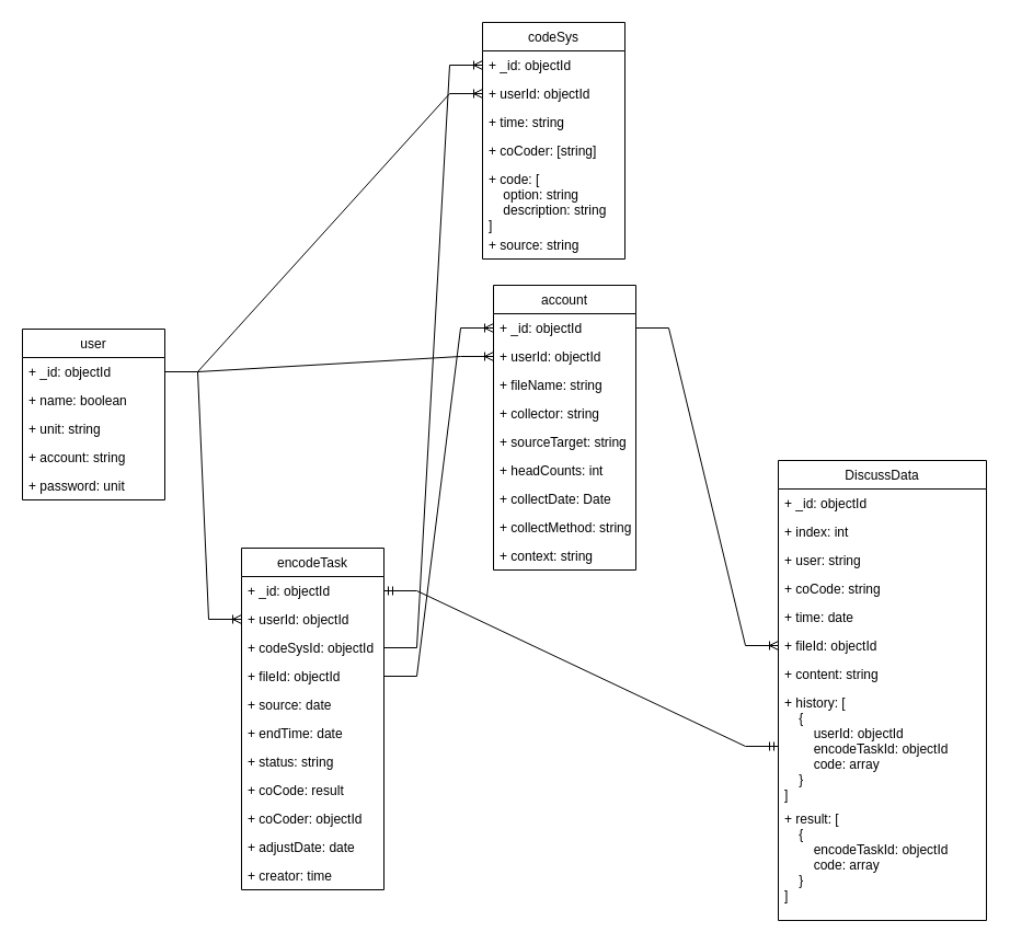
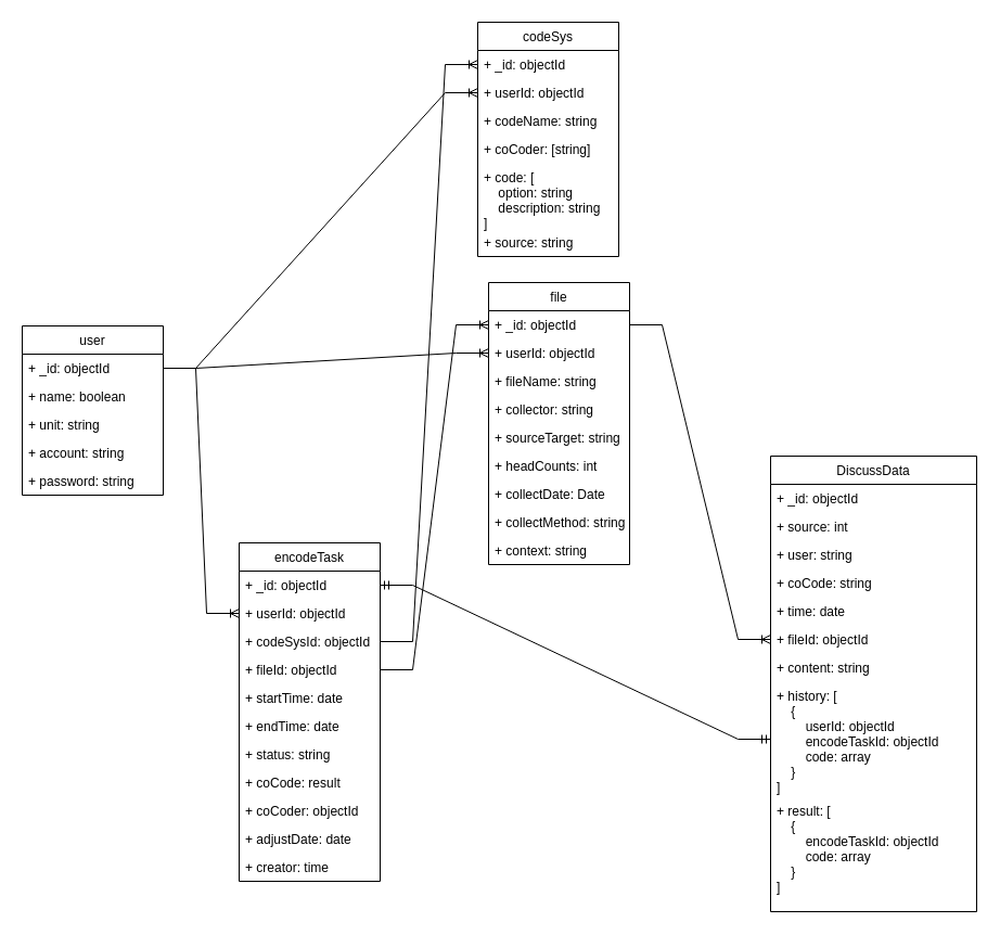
  <mxCell id="0" />
  <mxCell id="1" parent="0" />
  <mxCell id="2" value="user" style="swimlane;fontStyle=0;childLayout=stackLayout;horizontal=1;startSize=26;fillColor=none;horizontalStack=0;resizeParent=1;resizeParentMax=0;resizeLast=0;collapsible=1;marginBottom=0;" parent="1" vertex="1"><mxGeometry x="20" y="300" width="130" height="156" as="geometry"><mxRectangle x="170" y="-360" width="60" height="26" as="alternateBounds" /></mxGeometry></mxCell>
  <mxCell id="3" value="+ _id: objectId" style="text;strokeColor=none;fillColor=none;align=left;verticalAlign=top;spacingLeft=4;spacingRight=4;overflow=hidden;rotatable=0;points=[[0,0.5],[1,0.5]];portConstraint=eastwest;" parent="2" vertex="1"><mxGeometry y="26" width="130" height="26" as="geometry" /></mxCell>
  <mxCell id="4" value="+ name: boolean" style="text;strokeColor=none;fillColor=none;align=left;verticalAlign=top;spacingLeft=4;spacingRight=4;overflow=hidden;rotatable=0;points=[[0,0.5],[1,0.5]];portConstraint=eastwest;" parent="2" vertex="1"><mxGeometry y="52" width="130" height="26" as="geometry" /></mxCell>
  <mxCell id="5" value="+ unit: string" style="text;strokeColor=none;fillColor=none;align=left;verticalAlign=top;spacingLeft=4;spacingRight=4;overflow=hidden;rotatable=0;points=[[0,0.5],[1,0.5]];portConstraint=eastwest;" parent="2" vertex="1"><mxGeometry y="78" width="130" height="26" as="geometry" /></mxCell>
  <mxCell id="6" value="+ account: string" style="text;strokeColor=none;fillColor=none;align=left;verticalAlign=top;spacingLeft=4;spacingRight=4;overflow=hidden;rotatable=0;points=[[0,0.5],[1,0.5]];portConstraint=eastwest;" parent="2" vertex="1"><mxGeometry y="104" width="130" height="26" as="geometry" /></mxCell>
- <mxCell id="7" value="+ password: unit" style="text;strokeColor=none;fillColor=none;align=left;verticalAlign=top;spacingLeft=4;spacingRight=4;overflow=hidden;rotatable=0;points=[[0,0.5],[1,0.5]];portConstraint=eastwest;" parent="2" vertex="1"><mxGeometry y="130" width="130" height="26" as="geometry" /></mxCell>
- <mxCell id="8" value="account" style="swimlane;fontStyle=0;childLayout=stackLayout;horizontal=1;startSize=26;fillColor=none;horizontalStack=0;resizeParent=1;resizeParentMax=0;resizeLast=0;collapsible=1;marginBottom=0;" parent="1" vertex="1"><mxGeometry x="450" y="260" width="130" height="260" as="geometry"><mxRectangle x="170" y="-360" width="60" height="26" as="alternateBounds" /></mxGeometry></mxCell>
+ <mxCell id="7" value="+ password: string" style="text;strokeColor=none;fillColor=none;align=left;verticalAlign=top;spacingLeft=4;spacingRight=4;overflow=hidden;rotatable=0;points=[[0,0.5],[1,0.5]];portConstraint=eastwest;" parent="2" vertex="1"><mxGeometry y="130" width="130" height="26" as="geometry" /></mxCell>
+ <mxCell id="8" value="file" style="swimlane;fontStyle=0;childLayout=stackLayout;horizontal=1;startSize=26;fillColor=none;horizontalStack=0;resizeParent=1;resizeParentMax=0;resizeLast=0;collapsible=1;marginBottom=0;" parent="1" vertex="1"><mxGeometry x="450" y="260" width="130" height="260" as="geometry"><mxRectangle x="170" y="-360" width="60" height="26" as="alternateBounds" /></mxGeometry></mxCell>
  <mxCell id="9" value="+ _id: objectId" style="text;strokeColor=none;fillColor=none;align=left;verticalAlign=top;spacingLeft=4;spacingRight=4;overflow=hidden;rotatable=0;points=[[0,0.5],[1,0.5]];portConstraint=eastwest;" parent="8" vertex="1"><mxGeometry y="26" width="130" height="26" as="geometry" /></mxCell>
  <mxCell id="10" value="+ userId: objectId" style="text;strokeColor=none;fillColor=none;align=left;verticalAlign=top;spacingLeft=4;spacingRight=4;overflow=hidden;rotatable=0;points=[[0,0.5],[1,0.5]];portConstraint=eastwest;" parent="8" vertex="1"><mxGeometry y="52" width="130" height="26" as="geometry" /></mxCell>
  <mxCell id="11" value="+ fileName: string" style="text;strokeColor=none;fillColor=none;align=left;verticalAlign=top;spacingLeft=4;spacingRight=4;overflow=hidden;rotatable=0;points=[[0,0.5],[1,0.5]];portConstraint=eastwest;" parent="8" vertex="1"><mxGeometry y="78" width="130" height="26" as="geometry" /></mxCell>
  <mxCell id="12" value="+ collector: string" style="text;strokeColor=none;fillColor=none;align=left;verticalAlign=top;spacingLeft=4;spacingRight=4;overflow=hidden;rotatable=0;points=[[0,0.5],[1,0.5]];portConstraint=eastwest;" parent="8" vertex="1"><mxGeometry y="104" width="130" height="26" as="geometry" /></mxCell>
  <mxCell id="13" value="+ sourceTarget: string" style="text;strokeColor=none;fillColor=none;align=left;verticalAlign=top;spacingLeft=4;spacingRight=4;overflow=hidden;rotatable=0;points=[[0,0.5],[1,0.5]];portConstraint=eastwest;" parent="8" vertex="1"><mxGeometry y="130" width="130" height="26" as="geometry" /></mxCell>
  <mxCell id="14" value="+ headCounts: int" style="text;strokeColor=none;fillColor=none;align=left;verticalAlign=top;spacingLeft=4;spacingRight=4;overflow=hidden;rotatable=0;points=[[0,0.5],[1,0.5]];portConstraint=eastwest;" parent="8" vertex="1"><mxGeometry y="156" width="130" height="26" as="geometry" /></mxCell>
  <mxCell id="15" value="+ collectDate: Date" style="text;strokeColor=none;fillColor=none;align=left;verticalAlign=top;spacingLeft=4;spacingRight=4;overflow=hidden;rotatable=0;points=[[0,0.5],[1,0.5]];portConstraint=eastwest;" parent="8" vertex="1"><mxGeometry y="182" width="130" height="26" as="geometry" /></mxCell>
  <mxCell id="16" value="+ collectMethod: string" style="text;strokeColor=none;fillColor=none;align=left;verticalAlign=top;spacingLeft=4;spacingRight=4;overflow=hidden;rotatable=0;points=[[0,0.5],[1,0.5]];portConstraint=eastwest;" parent="8" vertex="1"><mxGeometry y="208" width="130" height="26" as="geometry" /></mxCell>
  <mxCell id="17" value="+ context: string" style="text;strokeColor=none;fillColor=none;align=left;verticalAlign=top;spacingLeft=4;spacingRight=4;overflow=hidden;rotatable=0;points=[[0,0.5],[1,0.5]];portConstraint=eastwest;" parent="8" vertex="1"><mxGeometry y="234" width="130" height="26" as="geometry" /></mxCell>
  <mxCell id="18" value="" style="edgeStyle=entityRelationEdgeStyle;fontSize=12;html=1;endArrow=ERoneToMany;rounded=0;exitX=1;exitY=0.5;exitDx=0;exitDy=0;entryX=0;entryY=0.5;entryDx=0;entryDy=0;" parent="1" source="3" target="10" edge="1"><mxGeometry width="100" height="100" relative="1" as="geometry"><mxPoint x="140" y="520" as="sourcePoint" /><mxPoint x="260" y="400" as="targetPoint" /></mxGeometry></mxCell>
  <mxCell id="19" value="codeSys" style="swimlane;fontStyle=0;childLayout=stackLayout;horizontal=1;startSize=26;fillColor=none;horizontalStack=0;resizeParent=1;resizeParentMax=0;resizeLast=0;collapsible=1;marginBottom=0;" parent="1" vertex="1"><mxGeometry x="440" y="20" width="130" height="216" as="geometry"><mxRectangle x="170" y="-360" width="60" height="26" as="alternateBounds" /></mxGeometry></mxCell>
  <mxCell id="20" value="+ _id: objectId" style="text;strokeColor=none;fillColor=none;align=left;verticalAlign=top;spacingLeft=4;spacingRight=4;overflow=hidden;rotatable=0;points=[[0,0.5],[1,0.5]];portConstraint=eastwest;" parent="19" vertex="1"><mxGeometry y="26" width="130" height="26" as="geometry" /></mxCell>
  <mxCell id="21" value="+ userId: objectId" style="text;strokeColor=none;fillColor=none;align=left;verticalAlign=top;spacingLeft=4;spacingRight=4;overflow=hidden;rotatable=0;points=[[0,0.5],[1,0.5]];portConstraint=eastwest;" parent="19" vertex="1"><mxGeometry y="52" width="130" height="26" as="geometry" /></mxCell>
- <mxCell id="22" value="+ time: string" style="text;strokeColor=none;fillColor=none;align=left;verticalAlign=top;spacingLeft=4;spacingRight=4;overflow=hidden;rotatable=0;points=[[0,0.5],[1,0.5]];portConstraint=eastwest;" parent="19" vertex="1"><mxGeometry y="78" width="130" height="26" as="geometry" /></mxCell>
+ <mxCell id="22" value="+ codeName: string" style="text;strokeColor=none;fillColor=none;align=left;verticalAlign=top;spacingLeft=4;spacingRight=4;overflow=hidden;rotatable=0;points=[[0,0.5],[1,0.5]];portConstraint=eastwest;" parent="19" vertex="1"><mxGeometry y="78" width="130" height="26" as="geometry" /></mxCell>
  <mxCell id="23" value="+ coCoder: [string]" style="text;strokeColor=none;fillColor=none;align=left;verticalAlign=top;spacingLeft=4;spacingRight=4;overflow=hidden;rotatable=0;points=[[0,0.5],[1,0.5]];portConstraint=eastwest;" parent="19" vertex="1"><mxGeometry y="104" width="130" height="26" as="geometry" /></mxCell>
  <mxCell id="24" value="+ code: [&#10;    option: string&#10;    description: string&#10;]" style="text;strokeColor=none;fillColor=none;align=left;verticalAlign=top;spacingLeft=4;spacingRight=4;overflow=hidden;rotatable=0;points=[[0,0.5],[1,0.5]];portConstraint=eastwest;" parent="19" vertex="1"><mxGeometry y="130" width="130" height="60" as="geometry" /></mxCell>
  <mxCell id="25" value="+ source: string" style="text;strokeColor=none;fillColor=none;align=left;verticalAlign=top;spacingLeft=4;spacingRight=4;overflow=hidden;rotatable=0;points=[[0,0.5],[1,0.5]];portConstraint=eastwest;" parent="19" vertex="1"><mxGeometry y="190" width="130" height="26" as="geometry" /></mxCell>
  <mxCell id="26" value="" style="edgeStyle=entityRelationEdgeStyle;fontSize=12;html=1;endArrow=ERoneToMany;rounded=0;exitX=1;exitY=0.5;exitDx=0;exitDy=0;entryX=0;entryY=0.5;entryDx=0;entryDy=0;" parent="1" source="3" target="21" edge="1"><mxGeometry width="100" height="100" relative="1" as="geometry"><mxPoint x="160" y="349" as="sourcePoint" /><mxPoint x="220" y="210" as="targetPoint" /></mxGeometry></mxCell>
  <mxCell id="27" value="encodeTask" style="swimlane;fontStyle=0;childLayout=stackLayout;horizontal=1;startSize=26;fillColor=none;horizontalStack=0;resizeParent=1;resizeParentMax=0;resizeLast=0;collapsible=1;marginBottom=0;" parent="1" vertex="1"><mxGeometry x="220" y="500" width="130" height="312" as="geometry"><mxRectangle x="360" y="-240" width="60" height="26" as="alternateBounds" /></mxGeometry></mxCell>
  <mxCell id="28" value="+ _id: objectId" style="text;strokeColor=none;fillColor=none;align=left;verticalAlign=top;spacingLeft=4;spacingRight=4;overflow=hidden;rotatable=0;points=[[0,0.5],[1,0.5]];portConstraint=eastwest;" parent="27" vertex="1"><mxGeometry y="26" width="130" height="26" as="geometry" /></mxCell>
  <mxCell id="29" value="+ userId: objectId" style="text;strokeColor=none;fillColor=none;align=left;verticalAlign=top;spacingLeft=4;spacingRight=4;overflow=hidden;rotatable=0;points=[[0,0.5],[1,0.5]];portConstraint=eastwest;" parent="27" vertex="1"><mxGeometry y="52" width="130" height="26" as="geometry" /></mxCell>
  <mxCell id="30" value="+ codeSysId: objectId" style="text;strokeColor=none;fillColor=none;align=left;verticalAlign=top;spacingLeft=4;spacingRight=4;overflow=hidden;rotatable=0;points=[[0,0.5],[1,0.5]];portConstraint=eastwest;" parent="27" vertex="1"><mxGeometry y="78" width="130" height="26" as="geometry" /></mxCell>
  <mxCell id="31" value="+ fileId: objectId" style="text;strokeColor=none;fillColor=none;align=left;verticalAlign=top;spacingLeft=4;spacingRight=4;overflow=hidden;rotatable=0;points=[[0,0.5],[1,0.5]];portConstraint=eastwest;" parent="27" vertex="1"><mxGeometry y="104" width="130" height="26" as="geometry" /></mxCell>
- <mxCell id="32" value="+ source: date" style="text;strokeColor=none;fillColor=none;align=left;verticalAlign=top;spacingLeft=4;spacingRight=4;overflow=hidden;rotatable=0;points=[[0,0.5],[1,0.5]];portConstraint=eastwest;" parent="27" vertex="1"><mxGeometry y="130" width="130" height="26" as="geometry" /></mxCell>
+ <mxCell id="32" value="+ startTime: date" style="text;strokeColor=none;fillColor=none;align=left;verticalAlign=top;spacingLeft=4;spacingRight=4;overflow=hidden;rotatable=0;points=[[0,0.5],[1,0.5]];portConstraint=eastwest;" parent="27" vertex="1"><mxGeometry y="130" width="130" height="26" as="geometry" /></mxCell>
  <mxCell id="33" value="+ endTime: date" style="text;strokeColor=none;fillColor=none;align=left;verticalAlign=top;spacingLeft=4;spacingRight=4;overflow=hidden;rotatable=0;points=[[0,0.5],[1,0.5]];portConstraint=eastwest;" parent="27" vertex="1"><mxGeometry y="156" width="130" height="26" as="geometry" /></mxCell>
  <mxCell id="34" value="+ status: string" style="text;strokeColor=none;fillColor=none;align=left;verticalAlign=top;spacingLeft=4;spacingRight=4;overflow=hidden;rotatable=0;points=[[0,0.5],[1,0.5]];portConstraint=eastwest;" parent="27" vertex="1"><mxGeometry y="182" width="130" height="26" as="geometry" /></mxCell>
  <mxCell id="35" value="+ coCode: result" style="text;strokeColor=none;fillColor=none;align=left;verticalAlign=top;spacingLeft=4;spacingRight=4;overflow=hidden;rotatable=0;points=[[0,0.5],[1,0.5]];portConstraint=eastwest;" parent="27" vertex="1"><mxGeometry y="208" width="130" height="26" as="geometry" /></mxCell>
  <mxCell id="36" value="+ coCoder: objectId" style="text;strokeColor=none;fillColor=none;align=left;verticalAlign=top;spacingLeft=4;spacingRight=4;overflow=hidden;rotatable=0;points=[[0,0.5],[1,0.5]];portConstraint=eastwest;" parent="27" vertex="1"><mxGeometry y="234" width="130" height="26" as="geometry" /></mxCell>
  <mxCell id="37" value="+ adjustDate: date " style="text;strokeColor=none;fillColor=none;align=left;verticalAlign=top;spacingLeft=4;spacingRight=4;overflow=hidden;rotatable=0;points=[[0,0.5],[1,0.5]];portConstraint=eastwest;" parent="27" vertex="1"><mxGeometry y="260" width="130" height="26" as="geometry" /></mxCell>
  <mxCell id="38" value="+ creator: time" style="text;strokeColor=none;fillColor=none;align=left;verticalAlign=top;spacingLeft=4;spacingRight=4;overflow=hidden;rotatable=0;points=[[0,0.5],[1,0.5]];portConstraint=eastwest;" parent="27" vertex="1"><mxGeometry y="286" width="130" height="26" as="geometry" /></mxCell>
  <mxCell id="39" value="" style="edgeStyle=entityRelationEdgeStyle;fontSize=12;html=1;endArrow=ERoneToMany;rounded=0;entryX=0;entryY=0.5;entryDx=0;entryDy=0;exitX=1;exitY=0.5;exitDx=0;exitDy=0;" parent="1" source="3" target="29" edge="1"><mxGeometry width="100" height="100" relative="1" as="geometry"><mxPoint x="150" y="475" as="sourcePoint" /><mxPoint x="280" y="470" as="targetPoint" /></mxGeometry></mxCell>
  <mxCell id="40" value="DiscussData" style="swimlane;fontStyle=0;childLayout=stackLayout;horizontal=1;startSize=26;fillColor=none;horizontalStack=0;resizeParent=1;resizeParentMax=0;resizeLast=0;collapsible=1;marginBottom=0;" parent="1" vertex="1"><mxGeometry x="710" y="420" width="190" height="420" as="geometry"><mxRectangle x="170" y="-360" width="60" height="26" as="alternateBounds" /></mxGeometry></mxCell>
  <mxCell id="41" value="+ _id: objectId" style="text;strokeColor=none;fillColor=none;align=left;verticalAlign=top;spacingLeft=4;spacingRight=4;overflow=hidden;rotatable=0;points=[[0,0.5],[1,0.5]];portConstraint=eastwest;" parent="40" vertex="1"><mxGeometry y="26" width="190" height="26" as="geometry" /></mxCell>
- <mxCell id="42" value="+ index: int" style="text;strokeColor=none;fillColor=none;align=left;verticalAlign=top;spacingLeft=4;spacingRight=4;overflow=hidden;rotatable=0;points=[[0,0.5],[1,0.5]];portConstraint=eastwest;" parent="40" vertex="1"><mxGeometry y="52" width="190" height="26" as="geometry" /></mxCell>
+ <mxCell id="42" value="+ source: int" style="text;strokeColor=none;fillColor=none;align=left;verticalAlign=top;spacingLeft=4;spacingRight=4;overflow=hidden;rotatable=0;points=[[0,0.5],[1,0.5]];portConstraint=eastwest;" parent="40" vertex="1"><mxGeometry y="52" width="190" height="26" as="geometry" /></mxCell>
  <mxCell id="43" value="+ user: string" style="text;strokeColor=none;fillColor=none;align=left;verticalAlign=top;spacingLeft=4;spacingRight=4;overflow=hidden;rotatable=0;points=[[0,0.5],[1,0.5]];portConstraint=eastwest;" parent="40" vertex="1"><mxGeometry y="78" width="190" height="26" as="geometry" /></mxCell>
  <mxCell id="44" value="+ coCode: string" style="text;strokeColor=none;fillColor=none;align=left;verticalAlign=top;spacingLeft=4;spacingRight=4;overflow=hidden;rotatable=0;points=[[0,0.5],[1,0.5]];portConstraint=eastwest;" parent="40" vertex="1"><mxGeometry y="104" width="190" height="26" as="geometry" /></mxCell>
  <mxCell id="45" value="+ time: date" style="text;strokeColor=none;fillColor=none;align=left;verticalAlign=top;spacingLeft=4;spacingRight=4;overflow=hidden;rotatable=0;points=[[0,0.5],[1,0.5]];portConstraint=eastwest;" parent="40" vertex="1"><mxGeometry y="130" width="190" height="26" as="geometry" /></mxCell>
  <mxCell id="46" value="+ fileId: objectId" style="text;strokeColor=none;fillColor=none;align=left;verticalAlign=top;spacingLeft=4;spacingRight=4;overflow=hidden;rotatable=0;points=[[0,0.5],[1,0.5]];portConstraint=eastwest;" parent="40" vertex="1"><mxGeometry y="156" width="190" height="26" as="geometry" /></mxCell>
  <mxCell id="47" value="+ content: string" style="text;strokeColor=none;fillColor=none;align=left;verticalAlign=top;spacingLeft=4;spacingRight=4;overflow=hidden;rotatable=0;points=[[0,0.5],[1,0.5]];portConstraint=eastwest;" parent="40" vertex="1"><mxGeometry y="182" width="190" height="26" as="geometry" /></mxCell>
  <mxCell id="48" value="+ history: [&#10;    {&#10;        userId: objectId&#10;        encodeTaskId: objectId&#10;        code: array&#10;    }&#10;]" style="text;strokeColor=none;fillColor=none;align=left;verticalAlign=top;spacingLeft=4;spacingRight=4;overflow=hidden;rotatable=0;points=[[0,0.5],[1,0.5]];portConstraint=eastwest;" parent="40" vertex="1"><mxGeometry y="208" width="190" height="106" as="geometry" /></mxCell>
  <mxCell id="49" value="+ result: [&#10;    {&#10;        encodeTaskId: objectId&#10;        code: array&#10;    }&#10;]" style="text;strokeColor=none;fillColor=none;align=left;verticalAlign=top;spacingLeft=4;spacingRight=4;overflow=hidden;rotatable=0;points=[[0,0.5],[1,0.5]];portConstraint=eastwest;" parent="40" vertex="1"><mxGeometry y="314" width="190" height="106" as="geometry" /></mxCell>
  <mxCell id="50" value="" style="edgeStyle=entityRelationEdgeStyle;fontSize=12;html=1;endArrow=ERoneToMany;rounded=0;exitX=1;exitY=0.5;exitDx=0;exitDy=0;entryX=0;entryY=0.5;entryDx=0;entryDy=0;" parent="1" source="9" target="46" edge="1"><mxGeometry width="100" height="100" relative="1" as="geometry"><mxPoint x="600" y="480" as="sourcePoint" /><mxPoint x="700" y="380" as="targetPoint" /></mxGeometry></mxCell>
  <mxCell id="51" value="" style="edgeStyle=entityRelationEdgeStyle;fontSize=12;html=1;endArrow=ERmandOne;startArrow=ERmandOne;rounded=0;entryX=0;entryY=0.5;entryDx=0;entryDy=0;" parent="1" source="28" target="48" edge="1"><mxGeometry width="100" height="100" relative="1" as="geometry"><mxPoint x="380" y="570" as="sourcePoint" /><mxPoint x="540" y="560" as="targetPoint" /></mxGeometry></mxCell>
  <mxCell id="52" value="" style="edgeStyle=entityRelationEdgeStyle;fontSize=12;html=1;endArrow=ERoneToMany;rounded=0;exitX=1;exitY=0.5;exitDx=0;exitDy=0;entryX=0;entryY=0.5;entryDx=0;entryDy=0;" parent="1" source="31" target="9" edge="1"><mxGeometry width="100" height="100" relative="1" as="geometry"><mxPoint x="160" y="349" as="sourcePoint" /><mxPoint x="460" y="335" as="targetPoint" /></mxGeometry></mxCell>
  <mxCell id="53" value="" style="edgeStyle=entityRelationEdgeStyle;fontSize=12;html=1;endArrow=ERoneToMany;rounded=0;entryX=0;entryY=0.5;entryDx=0;entryDy=0;exitX=1;exitY=0.5;exitDx=0;exitDy=0;" parent="1" source="30" target="20" edge="1"><mxGeometry width="100" height="100" relative="1" as="geometry"><mxPoint x="290" y="610" as="sourcePoint" /><mxPoint x="440" y="250" as="targetPoint" /></mxGeometry></mxCell>
